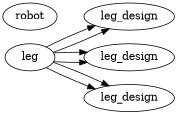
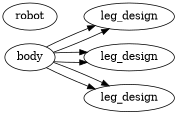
  digraph {
    rankdir=LR
    edge [offset=0.0]
-   body [base=true length=0.5 link_shape=capsule label=leg]
+   body [base=true length=0.5 link_shape=capsule]
    n2 [label=leg_design]
    n3 [label=leg_design]
    n4 [label=leg_design]
    n5 [label=robot]
    subgraph sub_1 {
      body
      n2
      n3
      n4
    }
    subgraph sub_2 {
      n5
    }
    body -> n2 [axis_angle="0 1 0 105"]
    body -> n2 [axis_angle="0 1 0 -105" mirror=true]
    body -> n3 [axis_angle="0 1 0 90" offset=0.5]
    body -> n3 [axis_angle="0 1 0 -90" mirror=true offset=0.5]
    body -> n4 [axis_angle="0 1 0 75" offset=1.0]
    body -> n4 [axis_angle="0 1 0 -75" mirror=true offset=1.0]
  }
